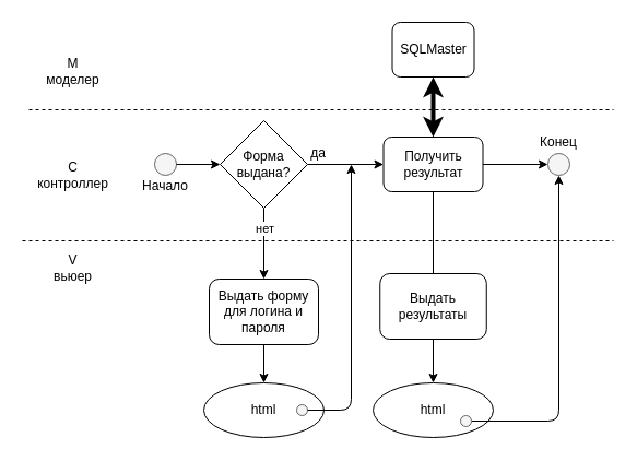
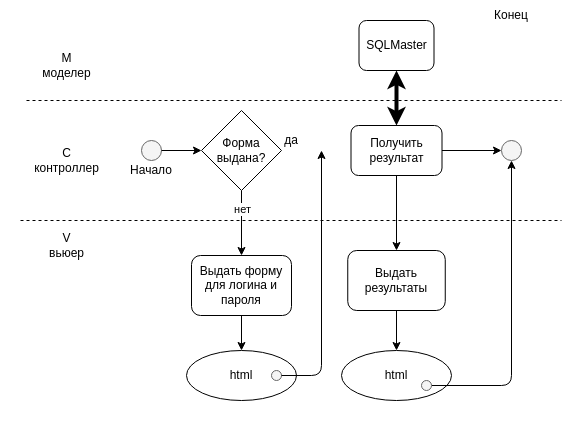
  <mxCell id="0" />
  <mxCell id="1" parent="0" />
  <mxCell id="2" value="Форма&lt;br&gt;выдана?" style="rhombus;whiteSpace=wrap;html=1;" parent="1" vertex="1"><mxGeometry x="201" y="110" width="80" height="80" as="geometry" /></mxCell>
- <mxCell id="3" style="edgeStyle=orthogonalEdgeStyle;rounded=0;orthogonalLoop=1;jettySize=auto;html=1;exitX=0.5;exitY=1;exitDx=0;exitDy=0;entryX=0.5;entryY=0;entryDx=0;entryDy=0;endArrow=none;" parent="1" source="4" target="7" edge="1"><mxGeometry relative="1" as="geometry" /></mxCell>
+ <mxCell id="3" style="edgeStyle=orthogonalEdgeStyle;rounded=0;orthogonalLoop=1;jettySize=auto;html=1;exitX=0.5;exitY=1;exitDx=0;exitDy=0;entryX=0.5;entryY=0;entryDx=0;entryDy=0;" parent="1" source="4" target="7" edge="1"><mxGeometry relative="1" as="geometry" /></mxCell>
  <mxCell id="4" value="Получить результат" style="rounded=1;whiteSpace=wrap;html=1;" parent="1" vertex="1"><mxGeometry x="350.5" y="125" width="91" height="50" as="geometry" /></mxCell>
  <mxCell id="5" value="Выдать форму для логина и пароля" style="rounded=1;whiteSpace=wrap;html=1;" parent="1" vertex="1"><mxGeometry x="191" y="255" width="100" height="60" as="geometry" /></mxCell>
  <mxCell id="6" style="edgeStyle=orthogonalEdgeStyle;rounded=0;orthogonalLoop=1;jettySize=auto;html=1;exitX=0.5;exitY=1;exitDx=0;exitDy=0;entryX=0.5;entryY=0;entryDx=0;entryDy=0;" parent="1" source="7" target="8" edge="1"><mxGeometry relative="1" as="geometry" /></mxCell>
  <mxCell id="7" value="Выдать результаты" style="rounded=1;whiteSpace=wrap;html=1;" parent="1" vertex="1"><mxGeometry x="347.25" y="250" width="97.5" height="60" as="geometry" /></mxCell>
  <mxCell id="8" value="html" style="ellipse;whiteSpace=wrap;html=1;" parent="1" vertex="1"><mxGeometry x="341" y="350" width="110" height="50" as="geometry" /></mxCell>
  <mxCell id="9" value="SQLMaster&lt;br&gt;" style="rounded=1;whiteSpace=wrap;html=1;" parent="1" vertex="1"><mxGeometry x="358.5" y="20" width="75" height="50" as="geometry" /></mxCell>
- <mxCell id="10" value="" style="endArrow=classic;html=1;exitX=1;exitY=0.5;exitDx=0;exitDy=0;entryX=0;entryY=0.5;entryDx=0;entryDy=0;" parent="1" source="2" edge="1" target="4"><mxGeometry width="50" height="50" relative="1" as="geometry"><mxPoint x="481" y="200" as="sourcePoint" /><mxPoint x="321" y="150" as="targetPoint" /></mxGeometry></mxCell>
  <mxCell id="11" value="" style="endArrow=classic;html=1;exitX=0.5;exitY=1;exitDx=0;exitDy=0;" parent="1" source="2" target="5" edge="1"><mxGeometry width="50" height="50" relative="1" as="geometry"><mxPoint x="481" y="130" as="sourcePoint" /><mxPoint x="531" y="80" as="targetPoint" /></mxGeometry></mxCell>
  <mxCell id="12" value="нет" style="edgeLabel;html=1;align=center;verticalAlign=middle;resizable=0;points=[];" parent="11" vertex="1" connectable="0"><mxGeometry x="-0.455" relative="1" as="geometry"><mxPoint as="offset" /></mxGeometry></mxCell>
  <mxCell id="13" value="да" style="text;html=1;strokeColor=none;fillColor=none;align=center;verticalAlign=middle;whiteSpace=wrap;rounded=0;" parent="1" vertex="1"><mxGeometry x="271" y="130" width="40" height="20" as="geometry" /></mxCell>
  <mxCell id="14" value="" style="endArrow=none;dashed=1;html=1;" parent="1" edge="1"><mxGeometry width="50" height="50" relative="1" as="geometry"><mxPoint x="20" y="220" as="sourcePoint" /><mxPoint x="561" y="220" as="targetPoint" /></mxGeometry></mxCell>
  <mxCell id="15" value="" style="endArrow=none;dashed=1;html=1;" parent="1" edge="1"><mxGeometry width="50" height="50" relative="1" as="geometry"><mxPoint x="26" y="100" as="sourcePoint" /><mxPoint x="561" y="100" as="targetPoint" /></mxGeometry></mxCell>
  <mxCell id="16" value="M&lt;br&gt;моделер" style="text;html=1;align=center;verticalAlign=middle;resizable=0;points=[];autosize=1;" parent="1" vertex="1"><mxGeometry x="36" y="50" width="60" height="30" as="geometry" /></mxCell>
  <mxCell id="17" value="C&lt;br&gt;контроллер" style="text;html=1;align=center;verticalAlign=middle;resizable=0;points=[];autosize=1;" parent="1" vertex="1"><mxGeometry x="26" y="145" width="80" height="30" as="geometry" /></mxCell>
  <mxCell id="18" value="V&lt;br&gt;вьюер" style="text;html=1;align=center;verticalAlign=middle;resizable=0;points=[];autosize=1;" parent="1" vertex="1"><mxGeometry x="41" y="230" width="50" height="30" as="geometry" /></mxCell>
  <mxCell id="19" value="" style="ellipse;whiteSpace=wrap;html=1;aspect=fixed;fillColor=#f5f5f5;strokeColor=#666666;fontColor=#333333;" parent="1" vertex="1"><mxGeometry x="141" y="140" width="20" height="20" as="geometry" /></mxCell>
  <mxCell id="20" value="Начало" style="text;html=1;strokeColor=none;fillColor=none;align=center;verticalAlign=middle;whiteSpace=wrap;rounded=0;" parent="1" vertex="1"><mxGeometry x="131" y="160" width="40" height="20" as="geometry" /></mxCell>
  <mxCell id="21" value="" style="ellipse;whiteSpace=wrap;html=1;aspect=fixed;fillColor=#f5f5f5;strokeColor=#666666;fontColor=#333333;" parent="1" vertex="1"><mxGeometry x="501" y="140" width="20" height="20" as="geometry" /></mxCell>
- <mxCell id="22" value="Конец" style="text;html=1;strokeColor=none;fillColor=none;align=center;verticalAlign=middle;whiteSpace=wrap;rounded=0;" parent="1" vertex="1"><mxGeometry x="491" y="120" width="40" height="20" as="geometry" /></mxCell>
+ <mxCell id="22" value="Конец" style="text;html=1;strokeColor=none;fillColor=none;align=center;verticalAlign=middle;whiteSpace=wrap;rounded=0;" parent="1" vertex="1"><mxGeometry x="491" y="5" width="40" height="20" as="geometry" /></mxCell>
  <mxCell id="23" value="" style="endArrow=classic;html=1;exitX=1;exitY=0.5;exitDx=0;exitDy=0;entryX=0;entryY=0.5;entryDx=0;entryDy=0;" parent="1" source="4" target="21" edge="1"><mxGeometry width="50" height="50" relative="1" as="geometry"><mxPoint x="641" y="350" as="sourcePoint" /><mxPoint x="691" y="300" as="targetPoint" /></mxGeometry></mxCell>
  <mxCell id="24" value="" style="endArrow=classic;html=1;exitX=1;exitY=0.5;exitDx=0;exitDy=0;entryX=0;entryY=0.5;entryDx=0;entryDy=0;" parent="1" source="19" target="2" edge="1"><mxGeometry width="50" height="50" relative="1" as="geometry"><mxPoint x="421.5" y="160" as="sourcePoint" /><mxPoint x="201" y="150" as="targetPoint" /></mxGeometry></mxCell>
  <mxCell id="25" value="" style="endArrow=classic;startArrow=classic;html=1;entryX=0.5;entryY=1;entryDx=0;entryDy=0;exitX=0.5;exitY=0;exitDx=0;exitDy=0;strokeWidth=4;" parent="1" source="4" target="9" edge="1"><mxGeometry width="50" height="50" relative="1" as="geometry"><mxPoint x="381" y="230" as="sourcePoint" /><mxPoint x="431" y="180" as="targetPoint" /></mxGeometry></mxCell>
  <mxCell id="26" value="" style="endArrow=classic;html=1;strokeWidth=1;exitX=1;exitY=0.5;exitDx=0;exitDy=0;entryX=0.5;entryY=1;entryDx=0;entryDy=0;" parent="1" source="27" target="21" edge="1"><mxGeometry width="50" height="50" relative="1" as="geometry"><mxPoint x="661" y="300" as="sourcePoint" /><mxPoint x="711" y="250" as="targetPoint" /><Array as="points"><mxPoint x="511" y="385" /></Array></mxGeometry></mxCell>
  <mxCell id="27" value="" style="ellipse;whiteSpace=wrap;html=1;aspect=fixed;fillColor=#f5f5f5;strokeColor=#666666;fontColor=#333333;" vertex="1" parent="1"><mxGeometry x="421" y="380" width="10" height="10" as="geometry" /></mxCell>
  <mxCell id="28" value="" style="endArrow=classic;html=1;exitX=0.5;exitY=1;exitDx=0;exitDy=0;" edge="1" parent="1" source="5" target="29"><mxGeometry width="50" height="50" relative="1" as="geometry"><mxPoint x="181" y="280" as="sourcePoint" /><mxPoint x="151" y="330" as="targetPoint" /><Array as="points" /></mxGeometry></mxCell>
  <mxCell id="29" value="html" style="ellipse;whiteSpace=wrap;html=1;" vertex="1" parent="1"><mxGeometry x="186" y="350" width="110" height="50" as="geometry" /></mxCell>
  <mxCell id="30" value="" style="ellipse;whiteSpace=wrap;html=1;aspect=fixed;fillColor=#f5f5f5;strokeColor=#666666;fontColor=#333333;" vertex="1" parent="1"><mxGeometry x="271" y="370" width="10" height="10" as="geometry" /></mxCell>
  <mxCell id="31" value="" style="endArrow=classic;html=1;exitX=1;exitY=0.5;exitDx=0;exitDy=0;" edge="1" parent="1" source="30"><mxGeometry width="50" height="50" relative="1" as="geometry"><mxPoint x="361" y="220" as="sourcePoint" /><mxPoint x="321" y="150" as="targetPoint" /><Array as="points"><mxPoint x="321" y="375" /></Array></mxGeometry></mxCell>
